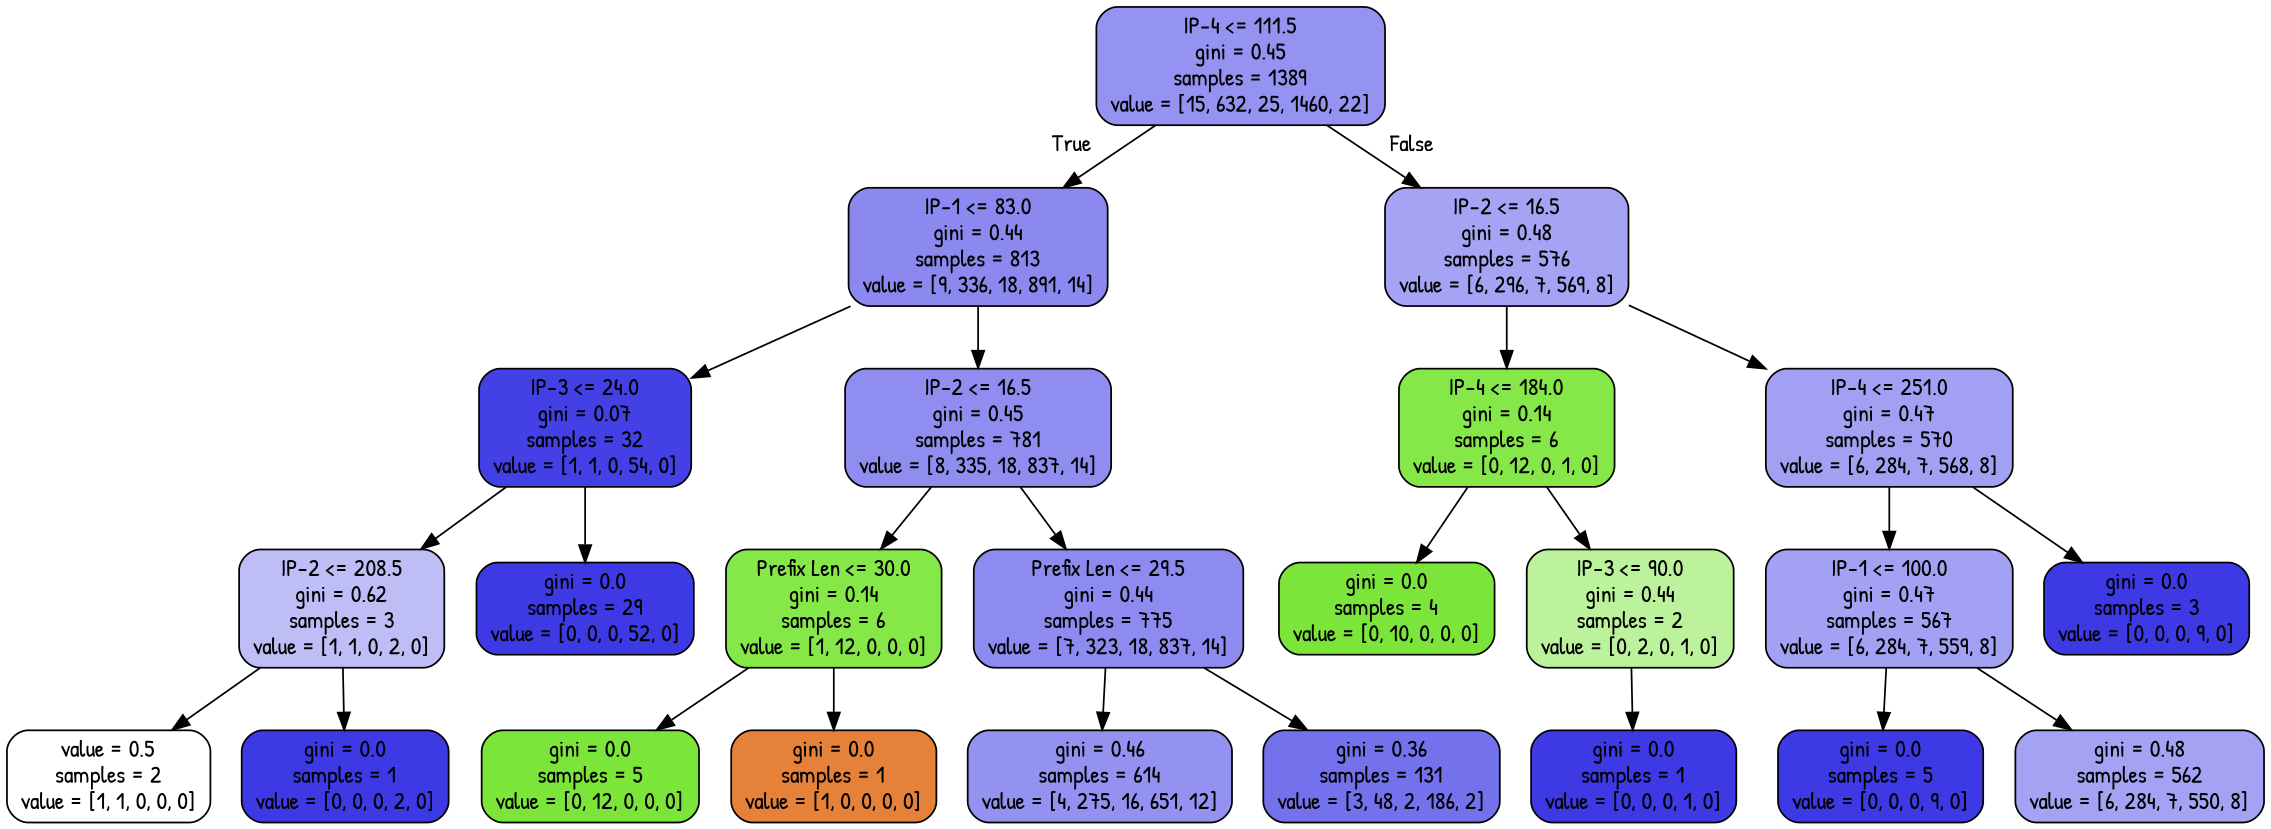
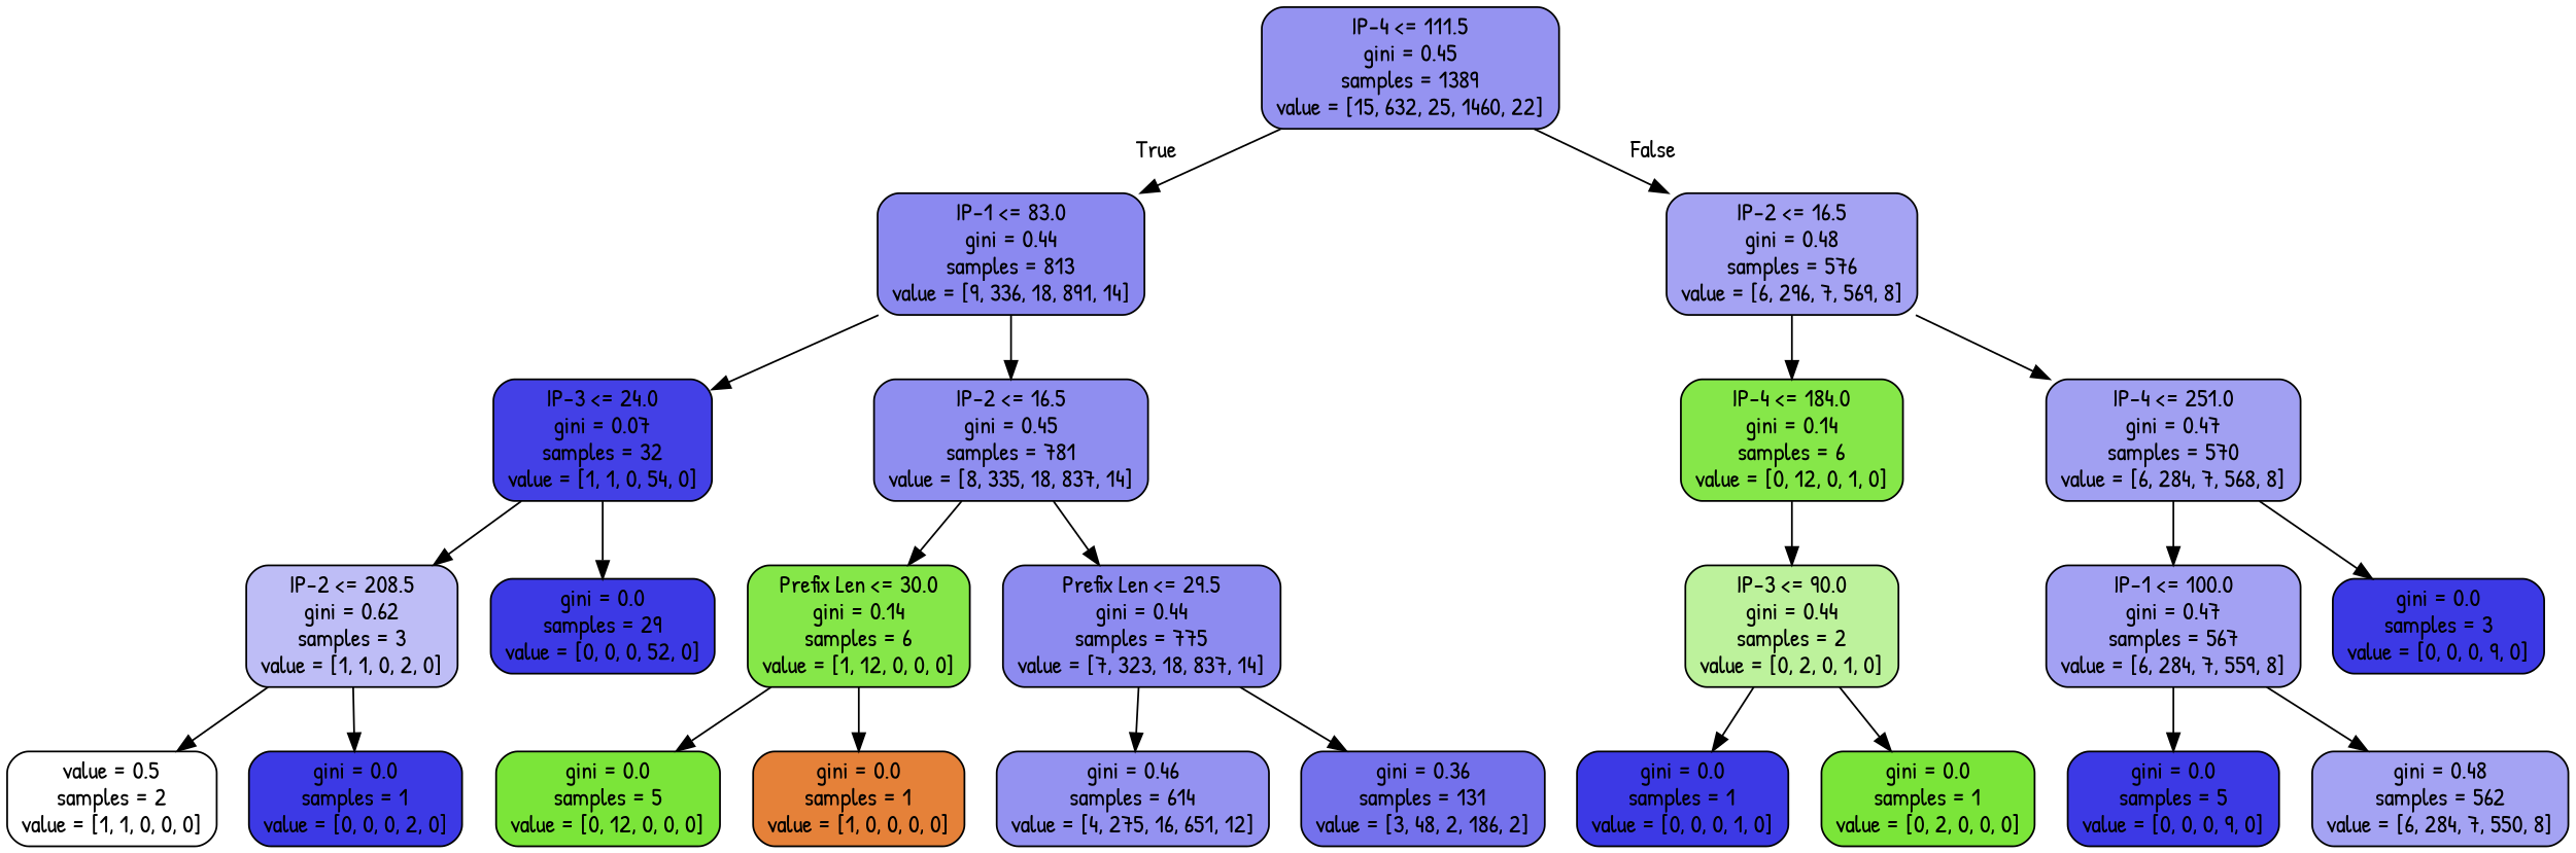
  digraph {
    fontname="Patrick Hand"
    node [color=black fillcolor="#3c39e5" fontname="Patrick Hand" shape=box style="filled, rounded"]
    edge [fontname="Patrick Hand"]
    n1 [fillcolor="#9593f1" label="IP-4 <= 111.5\ngini = 0.45\nsamples = 1389\nvalue = [15, 632, 25, 1460, 22]"]
    n2 [fillcolor="#8b89f0" label="IP-1 <= 83.0\ngini = 0.44\nsamples = 813\nvalue = [9, 336, 18, 891, 14]"]
    n3 [fillcolor="#a5a3f3" label="IP-2 <= 16.5\ngini = 0.48\nsamples = 576\nvalue = [6, 296, 7, 569, 8]"]
    n4 [fillcolor="#4340e6" label="IP-3 <= 24.0\ngini = 0.07\nsamples = 32\nvalue = [1, 1, 0, 54, 0]"]
    n5 [fillcolor="#8f8ef0" label="IP-2 <= 16.5\ngini = 0.45\nsamples = 781\nvalue = [8, 335, 18, 837, 14]"]
    n6 [fillcolor="#86e749" label="IP-4 <= 184.0\ngini = 0.14\nsamples = 6\nvalue = [0, 12, 0, 1, 0]"]
    n7 [fillcolor="#a1a0f2" label="IP-4 <= 251.0\ngini = 0.47\nsamples = 570\nvalue = [6, 284, 7, 568, 8]"]
    n8 [fillcolor="#bebdf6" label="IP-2 <= 208.5\ngini = 0.62\nsamples = 3\nvalue = [1, 1, 0, 2, 0]"]
    n9 [label="gini = 0.0\nsamples = 29\nvalue = [0, 0, 0, 52, 0]"]
    n10 [fillcolor="#86e749" label="Prefix Len <= 30.0\ngini = 0.14\nsamples = 6\nvalue = [1, 12, 0, 0, 0]"]
    n11 [fillcolor="#8d8bf0" label="Prefix Len <= 29.5\ngini = 0.44\nsamples = 775\nvalue = [7, 323, 18, 837, 14]"]
    n12 [fillcolor="#ffffff" label="value = 0.5\nsamples = 2\nvalue = [1, 1, 0, 0, 0]"]
    n13 [label="gini = 0.0\nsamples = 1\nvalue = [0, 0, 0, 2, 0]"]
    n14 [fillcolor="#7be539" label="gini = 0.0\nsamples = 5\nvalue = [0, 12, 0, 0, 0]"]
    n15 [fillcolor="#e58139" label="gini = 0.0\nsamples = 1\nvalue = [1, 0, 0, 0, 0]"]
    n16 [fillcolor="#9492f1" label="gini = 0.46\nsamples = 614\nvalue = [4, 275, 16, 651, 12]"]
    n17 [fillcolor="#7471ec" label="gini = 0.36\nsamples = 131\nvalue = [3, 48, 2, 186, 2]"]
-   n18 [fillcolor="#7be539" label="gini = 0.0\nsamples = 4\nvalue = [0, 10, 0, 0, 0]"]
    n19 [fillcolor="#bdf29c" label="IP-3 <= 90.0\ngini = 0.44\nsamples = 2\nvalue = [0, 2, 0, 1, 0]"]
    n20 [fillcolor="#a3a1f3" label="IP-1 <= 100.0\ngini = 0.47\nsamples = 567\nvalue = [6, 284, 7, 559, 8]"]
    n21 [label="gini = 0.0\nsamples = 3\nvalue = [0, 0, 0, 9, 0]"]
    n22 [label="gini = 0.0\nsamples = 1\nvalue = [0, 0, 0, 1, 0]"]
+   n23 [fillcolor="#7be539" label="gini = 0.0\nsamples = 1\nvalue = [0, 2, 0, 0, 0]"]
    n24 [label="gini = 0.0\nsamples = 5\nvalue = [0, 0, 0, 9, 0]"]
    n25 [fillcolor="#a4a3f3" label="gini = 0.48\nsamples = 562\nvalue = [6, 284, 7, 550, 8]"]
    n1 -> n2 [headlabel=True labelangle=45 labeldistance=2.5]
    n1 -> n3 [headlabel=False labelangle=-45 labeldistance=2.5]
    n2 -> n4
    n2 -> n5
    n3 -> n6
    n3 -> n7
    n4 -> n8
    n4 -> n9
    n5 -> n10
    n5 -> n11
-   n6 -> n18
    n6 -> n19
    n7 -> n20
    n7 -> n21
    n8 -> n12
    n8 -> n13
    n10 -> n14
    n10 -> n15
    n11 -> n16
    n11 -> n17
    n19 -> n22
+   n19 -> n23
    n20 -> n24
    n20 -> n25
  }
